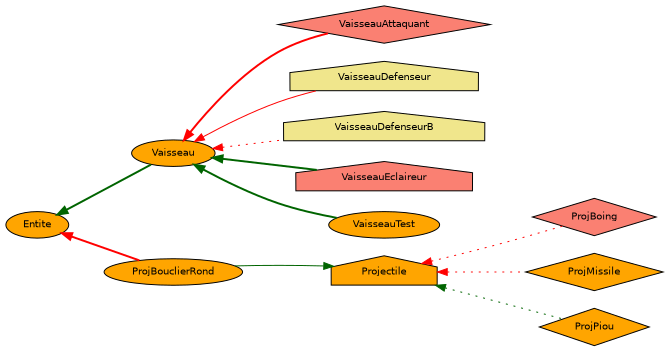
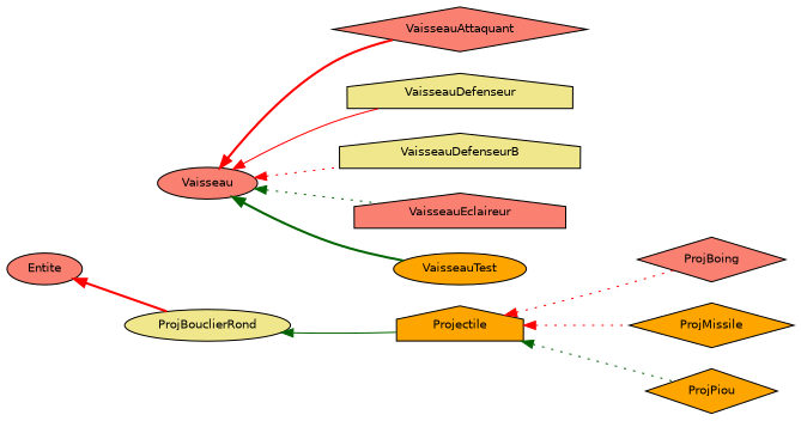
  digraph {
    rankdir=LR
    node [color=black fillcolor=orange fontname=Helvetica fontsize=10 shape=ellipse style=filled]
    edge [color=red dir=back fontname=Helvetica fontsize=10 labelfontname=Helvetica labelfontsize=10 style=bold]
-   n1 [height=0.2 label=Entite width=0.4]
-   n2 [height=0.2 label=Vaisseau width=0.4]
-   n3 [height=0.2 label=ProjBouclierRond width=0.4]
+   n1 [fillcolor=salmon height=0.2 label=Entite width=0.4]
+   n2 [fillcolor=salmon height=0.2 label=Vaisseau width=0.4]
+   n3 [fillcolor=khaki height=0.2 label=ProjBouclierRond width=0.4]
    n4 [height=0.2 label=Projectile shape=house width=0.4]
    n5 [fillcolor=salmon height=0.2 label=ProjBoing shape=diamond width=0.4]
    n6 [height=0.2 label=ProjMissile shape=diamond width=0.4]
    n7 [height=0.2 label=ProjPiou shape=diamond width=0.4]
    n8 [fillcolor=salmon height=0.2 label=VaisseauAttaquant shape=diamond width=0.4]
    n9 [fillcolor=khaki height=0.2 label=VaisseauDefenseur shape=house width=0.4]
    n10 [fillcolor=khaki height=0.2 label=VaisseauDefenseurB shape=house width=0.4]
    n11 [fillcolor=salmon height=0.2 label=VaisseauEclaireur shape=house width=0.4]
    n12 [height=0.2 label=VaisseauTest width=0.4]
-   n1 -> n2 [color=darkgreen]
    n1 -> n3
    n2 -> n8
    n2 -> n9 [style=solid]
    n2 -> n10 [style=dotted]
-   n2 -> n11 [color=darkgreen]
+   n2 -> n11 [color=darkgreen style=dotted]
    n2 -> n12 [color=darkgreen]
-   n4 -> n3 [color=darkgreen style=solid]
+   n3 -> n4 [color=darkgreen style=solid]
    n4 -> n5 [style=dotted]
    n4 -> n6 [style=dotted]
    n4 -> n7 [color=darkgreen style=dotted]
  }
